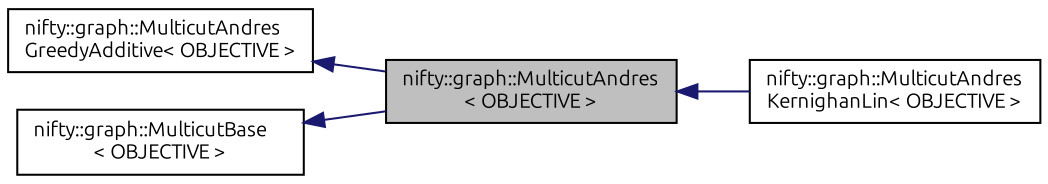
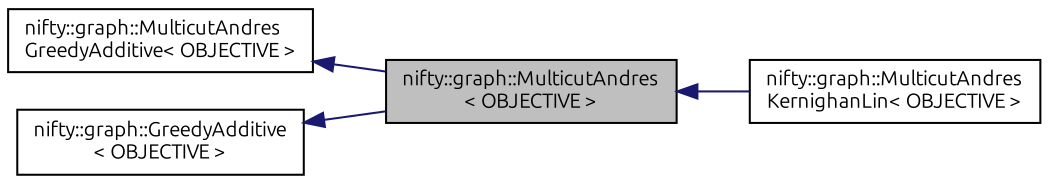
  digraph {
    fontname=Ubuntu
    rankdir=LR
    node [color=black fillcolor=white fontname=Ubuntu fontsize=10 shape=record style=filled]
    edge [color=midnightblue dir=back fontname=Ubuntu fontsize=10 labelfontname=Helvetica labelfontsize=10 style=solid]
    n1 [fillcolor=grey75 fontcolor=black height=0.2 label="nifty::graph::MulticutAndres\l\< OBJECTIVE \>" width=0.4]
    n2 [height=0.2 label="nifty::graph::MulticutAndres\lKernighanLin\< OBJECTIVE \>" width=0.4]
    n3 [height=0.2 label="nifty::graph::MulticutAndres\lGreedyAdditive\< OBJECTIVE \>" width=0.4]
-   n4 [height=0.2 label="nifty::graph::MulticutBase\l\< OBJECTIVE \>" width=0.4]
+   n4 [height=0.2 label="nifty::graph::GreedyAdditive\l\< OBJECTIVE \>" width=0.4]
    n1 -> n2
    n3 -> n1
    n4 -> n1
  }
